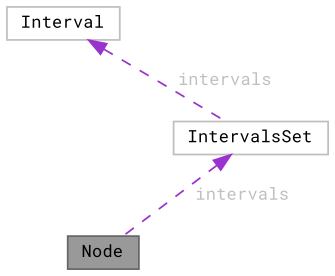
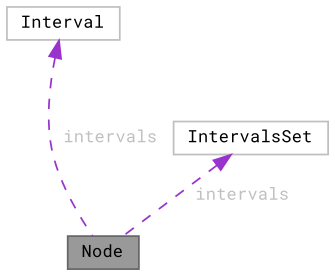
  digraph {
    fontname="Roboto Mono"
    node [color=grey75 fillcolor=white fontname="Roboto Mono" fontsize=10 shape=box style=filled]
    edge [color=darkorchid3 dir=back fontcolor=grey fontname="Roboto Mono" fontsize=10 labelfontname=Helvetica labelfontsize=10 style=dashed]
    n1 [color=gray40 fillcolor=grey60 fontcolor=black height=0.2 label="Node" width=0.4]
    n2 [height=0.2 label=IntervalsSet width=0.4]
    n3 [height=0.2 label=Interval width=0.4]
    n2 -> n1 [label=" intervals"]
-   n3 -> n2 [label=" intervals"]
+   n3 -> n1 [label=" intervals"]
  }
